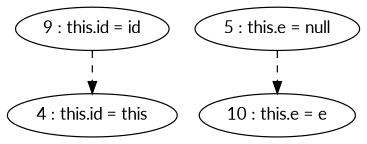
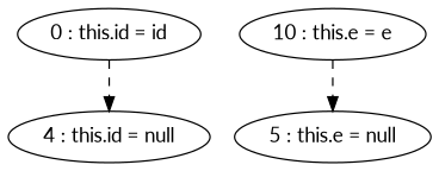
  digraph {
    fontname=Lato
    node [fontname=Lato]
    edge [fontname=Lato style=dashed]
-   "9 : this.id = id"
-   "4 : this.id = null" [label="4 : this.id = this"]
+   "9 : this.id = id" [label="0 : this.id = id"]
+   "4 : this.id = null"
    "5 : this.e = null"
    "10 : this.e = e"
    "9 : this.id = id" -> "4 : this.id = null"
-   "5 : this.e = null" -> "10 : this.e = e"
+   "10 : this.e = e" -> "5 : this.e = null"
  }
